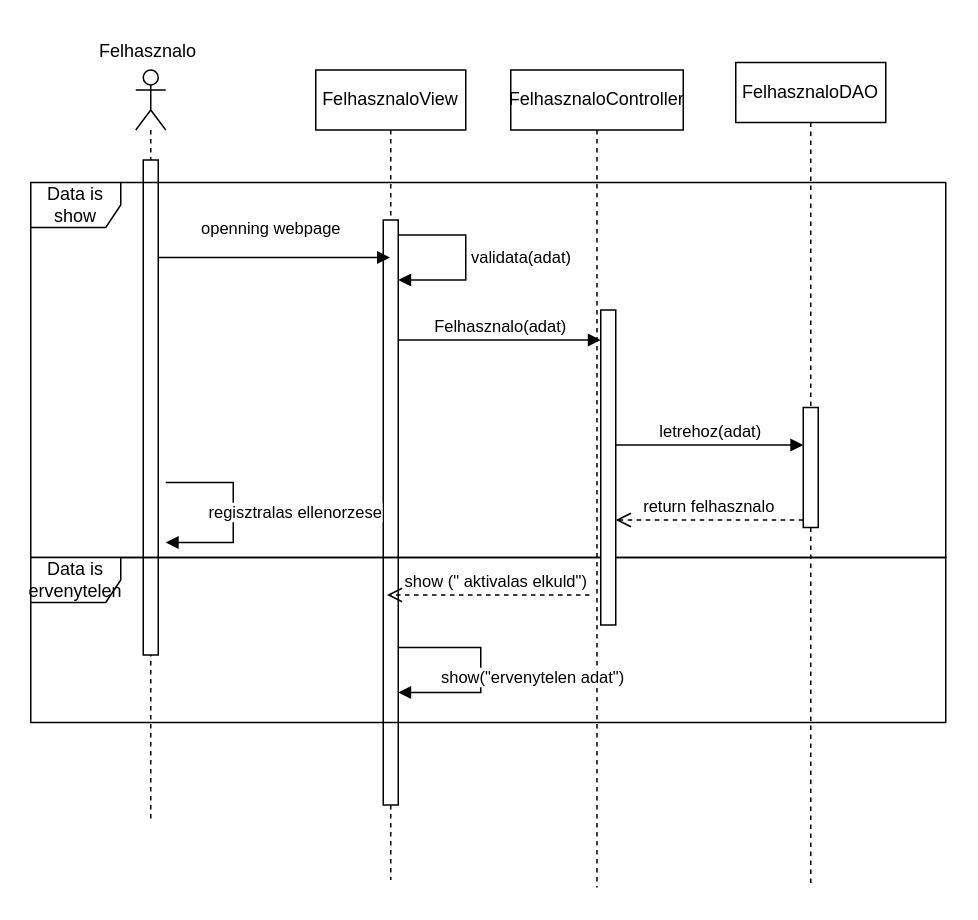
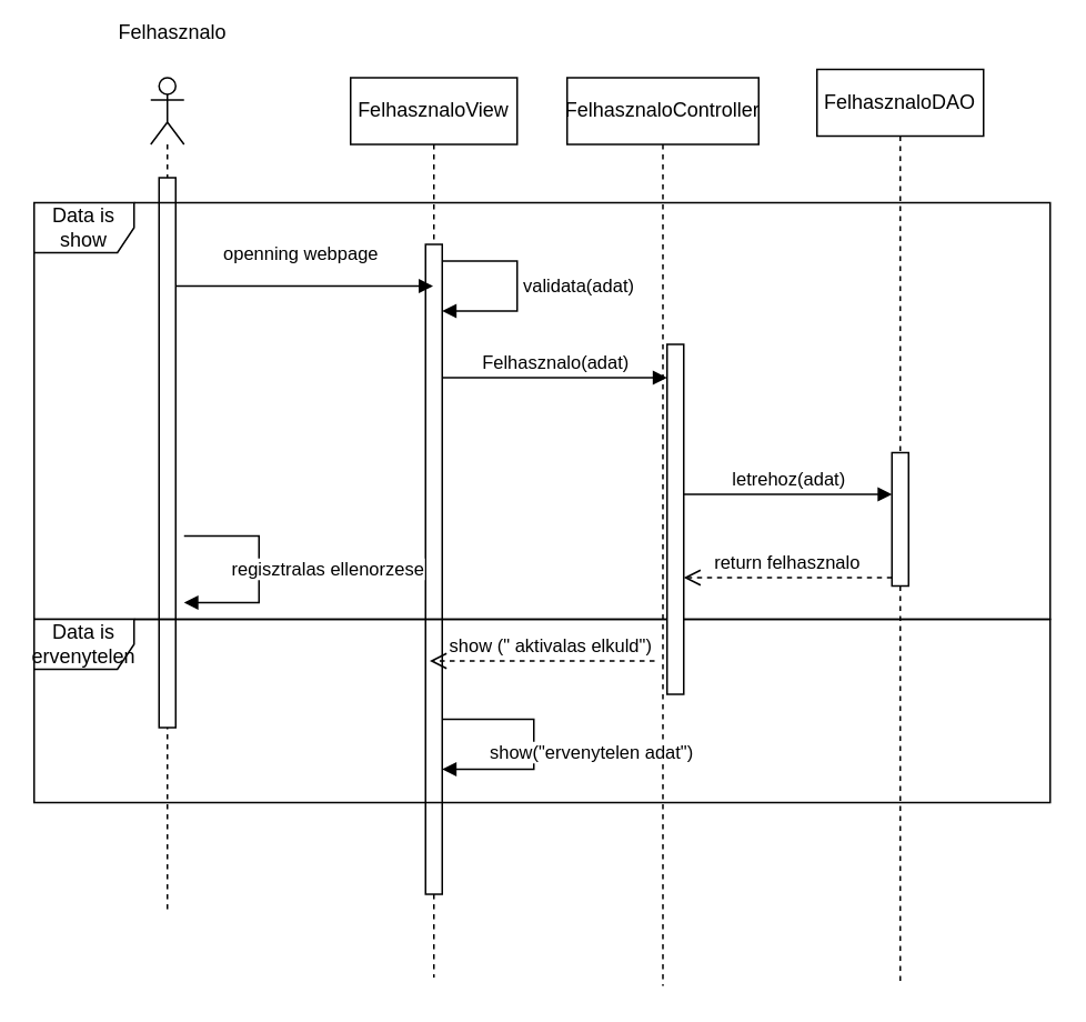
  <mxCell id="0" />
  <mxCell id="1" parent="0" />
  <mxCell id="2" value="FelhasznaloView" style="shape=umlLifeline;perimeter=lifelinePerimeter;whiteSpace=wrap;html=1;container=1;dropTarget=0;collapsible=0;recursiveResize=0;outlineConnect=0;portConstraint=eastwest;newEdgeStyle={&quot;curved&quot;:0,&quot;rounded&quot;:0};" parent="1" vertex="1"><mxGeometry x="210" y="46" width="100" height="540" as="geometry" /></mxCell>
  <mxCell id="3" value="" style="html=1;points=[[0,0,0,0,5],[0,1,0,0,-5],[1,0,0,0,5],[1,1,0,0,-5]];perimeter=orthogonalPerimeter;outlineConnect=0;targetShapes=umlLifeline;portConstraint=eastwest;newEdgeStyle={&quot;curved&quot;:0,&quot;rounded&quot;:0};" parent="2" vertex="1"><mxGeometry x="45" y="100" width="10" height="390" as="geometry" /></mxCell>
  <mxCell id="4" value="validata(adat)" style="html=1;align=left;spacingLeft=2;endArrow=block;rounded=0;edgeStyle=orthogonalEdgeStyle;curved=0;rounded=0;" parent="2" source="3" target="3" edge="1"><mxGeometry relative="1" as="geometry"><mxPoint x="50" y="160" as="sourcePoint" /><Array as="points"><mxPoint x="100" y="110" /><mxPoint x="100" y="140" /></Array><mxPoint x="110" y="210" as="targetPoint" /></mxGeometry></mxCell>
  <mxCell id="5" value="" style="shape=umlLifeline;perimeter=lifelinePerimeter;whiteSpace=wrap;html=1;container=1;dropTarget=0;collapsible=0;recursiveResize=0;outlineConnect=0;portConstraint=eastwest;newEdgeStyle={&quot;curved&quot;:0,&quot;rounded&quot;:0};participant=umlActor;" parent="1" vertex="1"><mxGeometry x="90" y="46" width="20" height="500" as="geometry" /></mxCell>
  <mxCell id="6" value="" style="html=1;points=[[0,0,0,0,5],[0,1,0,0,-5],[1,0,0,0,5],[1,1,0,0,-5]];perimeter=orthogonalPerimeter;outlineConnect=0;targetShapes=umlLifeline;portConstraint=eastwest;newEdgeStyle={&quot;curved&quot;:0,&quot;rounded&quot;:0};" parent="5" vertex="1"><mxGeometry x="5" y="60" width="10" height="330" as="geometry" /></mxCell>
  <mxCell id="7" value="openning webpage" style="html=1;verticalAlign=bottom;endArrow=block;curved=0;rounded=0;" parent="1" edge="1"><mxGeometry x="-0.034" y="10" width="80" relative="1" as="geometry"><mxPoint x="105" y="171" as="sourcePoint" /><mxPoint x="259.5" y="171" as="targetPoint" /><Array as="points"><mxPoint x="190" y="171" /></Array><mxPoint as="offset" /></mxGeometry></mxCell>
  <mxCell id="8" value="FelhasznaloController" style="shape=umlLifeline;perimeter=lifelinePerimeter;whiteSpace=wrap;html=1;container=1;dropTarget=0;collapsible=0;recursiveResize=0;outlineConnect=0;portConstraint=eastwest;newEdgeStyle={&quot;curved&quot;:0,&quot;rounded&quot;:0};" parent="1" vertex="1"><mxGeometry x="340" y="46" width="115" height="545" as="geometry" /></mxCell>
  <mxCell id="9" value="FelhasznaloDAO" style="shape=umlLifeline;perimeter=lifelinePerimeter;whiteSpace=wrap;html=1;container=1;dropTarget=0;collapsible=0;recursiveResize=0;outlineConnect=0;portConstraint=eastwest;newEdgeStyle={&quot;curved&quot;:0,&quot;rounded&quot;:0};" parent="1" vertex="1"><mxGeometry x="490" y="41" width="100" height="550" as="geometry" /></mxCell>
  <mxCell id="10" value="Data is show" style="shape=umlFrame;whiteSpace=wrap;html=1;pointerEvents=0;" parent="1" vertex="1"><mxGeometry x="20" y="121" width="610" height="250" as="geometry" /></mxCell>
  <mxCell id="11" value="Data is ervenytelen" style="shape=umlFrame;whiteSpace=wrap;html=1;pointerEvents=0;" parent="1" vertex="1"><mxGeometry x="20" y="371" width="610" height="110" as="geometry" /></mxCell>
  <mxCell id="12" value="" style="html=1;points=[[0,0,0,0,5],[0,1,0,0,-5],[1,0,0,0,5],[1,1,0,0,-5]];perimeter=orthogonalPerimeter;outlineConnect=0;targetShapes=umlLifeline;portConstraint=eastwest;newEdgeStyle={&quot;curved&quot;:0,&quot;rounded&quot;:0};" parent="1" vertex="1"><mxGeometry x="535" y="271" width="10" height="80" as="geometry" /></mxCell>
  <mxCell id="13" value="" style="html=1;points=[[0,0,0,0,5],[0,1,0,0,-5],[1,0,0,0,5],[1,1,0,0,-5]];perimeter=orthogonalPerimeter;outlineConnect=0;targetShapes=umlLifeline;portConstraint=eastwest;newEdgeStyle={&quot;curved&quot;:0,&quot;rounded&quot;:0};" parent="1" vertex="1"><mxGeometry x="400" y="206" width="10" height="210" as="geometry" /></mxCell>
  <mxCell id="14" value="Felhasznalo(adat)" style="html=1;verticalAlign=bottom;endArrow=block;curved=0;rounded=0;" parent="1" edge="1"><mxGeometry width="80" relative="1" as="geometry"><mxPoint x="265" y="226" as="sourcePoint" /><mxPoint x="400" y="226" as="targetPoint" /><Array as="points"><mxPoint x="390" y="226" /></Array></mxGeometry></mxCell>
  <mxCell id="15" value="letrehoz(adat)" style="html=1;verticalAlign=bottom;endArrow=block;curved=0;rounded=0;" parent="1" edge="1"><mxGeometry width="80" relative="1" as="geometry"><mxPoint x="410" y="296" as="sourcePoint" /><mxPoint x="535" y="296" as="targetPoint" /></mxGeometry></mxCell>
  <mxCell id="16" value="return felhasznalo" style="html=1;verticalAlign=bottom;endArrow=open;dashed=1;endSize=8;curved=0;rounded=0;exitX=0;exitY=1;exitDx=0;exitDy=-5;exitPerimeter=0;" parent="1" source="12" target="13" edge="1"><mxGeometry relative="1" as="geometry"><mxPoint x="430" y="286" as="sourcePoint" /><mxPoint x="350" y="286" as="targetPoint" /></mxGeometry></mxCell>
  <mxCell id="17" value="show (&quot; aktivalas elkuld&quot;)" style="html=1;verticalAlign=bottom;endArrow=open;dashed=1;endSize=8;curved=0;rounded=0;" parent="1" edge="1"><mxGeometry x="-0.074" relative="1" as="geometry"><mxPoint x="392.5" y="396" as="sourcePoint" /><mxPoint x="257.5" y="396" as="targetPoint" /><Array as="points" /><mxPoint as="offset" /></mxGeometry></mxCell>
  <mxCell id="18" value="regisztralas ellenorzese" style="html=1;align=left;spacingLeft=2;endArrow=block;rounded=0;edgeStyle=orthogonalEdgeStyle;curved=0;rounded=0;" parent="1" edge="1"><mxGeometry x="0.615" y="-20" relative="1" as="geometry"><mxPoint x="110" y="321" as="sourcePoint" /><Array as="points"><mxPoint x="155" y="321" /><mxPoint x="155" y="361" /></Array><mxPoint as="offset" /><mxPoint x="110" y="361" as="targetPoint" /></mxGeometry></mxCell>
  <mxCell id="19" value="show(&quot;ervenytelen adat&quot;)" style="html=1;align=left;spacingLeft=2;endArrow=block;rounded=0;edgeStyle=orthogonalEdgeStyle;curved=0;rounded=0;" parent="1" edge="1"><mxGeometry x="0.643" y="-10" relative="1" as="geometry"><mxPoint x="265" y="431" as="sourcePoint" /><Array as="points"><mxPoint x="320" y="431" /><mxPoint x="320" y="461" /></Array><mxPoint as="offset" /><mxPoint x="265" y="461" as="targetPoint" /></mxGeometry></mxCell>
- <mxCell id="20" value="Felhasznalo" style="text;strokeColor=none;fillColor=none;align=left;verticalAlign=top;spacingLeft=4;spacingRight=4;overflow=hidden;rotatable=0;points=[[0,0.5],[1,0.5]];portConstraint=eastwest;whiteSpace=wrap;html=1;" vertex="1" parent="1"><mxGeometry x="60" y="20" width="100" height="26" as="geometry" /></mxCell>
+ <mxCell id="20" value="Felhasznalo" style="text;strokeColor=none;fillColor=none;align=left;verticalAlign=top;spacingLeft=4;spacingRight=4;overflow=hidden;rotatable=0;points=[[0,0.5],[1,0.5]];portConstraint=eastwest;whiteSpace=wrap;html=1;" vertex="1" parent="1"><mxGeometry x="65" y="5" width="100" height="26" as="geometry" /></mxCell>
